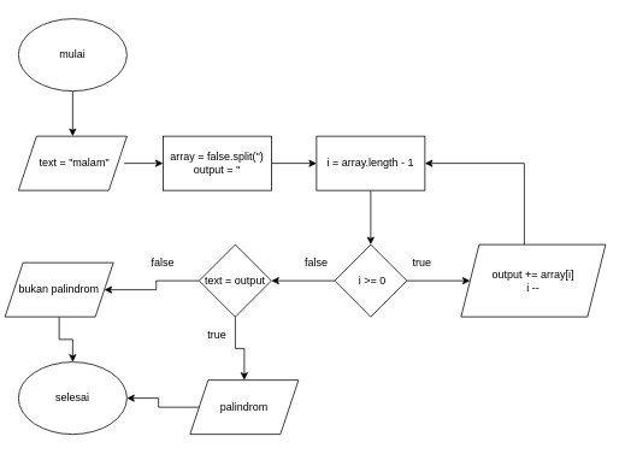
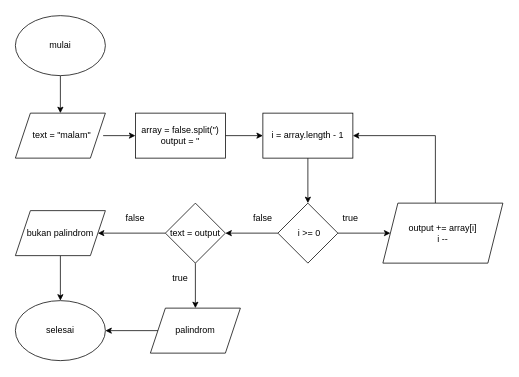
  <mxCell id="0" />
  <mxCell id="1" parent="0" />
  <mxCell id="2" value="" style="edgeStyle=orthogonalEdgeStyle;rounded=0;orthogonalLoop=1;jettySize=auto;html=1;" edge="1" parent="1" source="3" target="4"><mxGeometry relative="1" as="geometry" /></mxCell>
  <mxCell id="3" value="mulai" style="ellipse;whiteSpace=wrap;html=1;" vertex="1" parent="1"><mxGeometry x="20" y="20" width="120" height="80" as="geometry" /></mxCell>
  <mxCell id="4" value="" style="shape=parallelogram;perimeter=parallelogramPerimeter;whiteSpace=wrap;html=1;fixedSize=1;" vertex="1" parent="1"><mxGeometry x="20" y="150" width="120" height="60" as="geometry" /></mxCell>
  <mxCell id="5" value="" style="edgeStyle=orthogonalEdgeStyle;rounded=0;orthogonalLoop=1;jettySize=auto;html=1;" edge="1" parent="1" source="6" target="8"><mxGeometry relative="1" as="geometry" /></mxCell>
  <mxCell id="6" value="" style="rounded=0;whiteSpace=wrap;html=1;" vertex="1" parent="1"><mxGeometry x="350" y="150" width="120" height="60" as="geometry" /></mxCell>
  <mxCell id="7" value="" style="edgeStyle=orthogonalEdgeStyle;rounded=0;orthogonalLoop=1;jettySize=auto;html=1;" edge="1" parent="1" source="8" target="26"><mxGeometry relative="1" as="geometry" /></mxCell>
  <mxCell id="8" value="" style="rhombus;whiteSpace=wrap;html=1;" vertex="1" parent="1"><mxGeometry x="370" y="270" width="80" height="80" as="geometry" /></mxCell>
  <mxCell id="9" value="" style="edgeStyle=orthogonalEdgeStyle;rounded=0;orthogonalLoop=1;jettySize=auto;html=1;" edge="1" parent="1" source="10" target="29"><mxGeometry relative="1" as="geometry" /></mxCell>
  <mxCell id="10" value="text = &quot;malam&quot;" style="text;html=1;strokeColor=none;fillColor=none;align=center;verticalAlign=middle;whiteSpace=wrap;rounded=0;" vertex="1" parent="1"><mxGeometry x="27" y="170" width="110" height="20" as="geometry" /></mxCell>
  <mxCell id="11" value="i = array.length - 1" style="text;html=1;strokeColor=none;fillColor=none;align=center;verticalAlign=middle;whiteSpace=wrap;rounded=0;" vertex="1" parent="1"><mxGeometry x="350" y="170" width="120" height="20" as="geometry" /></mxCell>
  <mxCell id="12" value="i &amp;gt;= 0" style="text;html=1;strokeColor=none;fillColor=none;align=center;verticalAlign=middle;whiteSpace=wrap;rounded=0;" vertex="1" parent="1"><mxGeometry x="392" y="300" width="40" height="20" as="geometry" /></mxCell>
  <mxCell id="13" value="" style="edgeStyle=orthogonalEdgeStyle;rounded=0;orthogonalLoop=1;jettySize=auto;html=1;" edge="1" parent="1" source="15" target="17"><mxGeometry relative="1" as="geometry" /></mxCell>
  <mxCell id="14" value="" style="edgeStyle=orthogonalEdgeStyle;rounded=0;orthogonalLoop=1;jettySize=auto;html=1;" edge="1" parent="1" source="15" target="19"><mxGeometry relative="1" as="geometry" /></mxCell>
  <mxCell id="15" value="text = output" style="rhombus;whiteSpace=wrap;html=1;" vertex="1" parent="1"><mxGeometry x="220" y="270" width="80" height="80" as="geometry" /></mxCell>
  <mxCell id="16" value="" style="edgeStyle=orthogonalEdgeStyle;rounded=0;orthogonalLoop=1;jettySize=auto;html=1;" edge="1" parent="1" source="17" target="20"><mxGeometry relative="1" as="geometry" /></mxCell>
- <mxCell id="17" value="palindrom" style="shape=parallelogram;perimeter=parallelogramPerimeter;whiteSpace=wrap;html=1;fixedSize=1;" vertex="1" parent="1"><mxGeometry x="210" y="420" width="120" height="60" as="geometry" /></mxCell>
+ <mxCell id="17" value="palindrom" style="shape=parallelogram;perimeter=parallelogramPerimeter;whiteSpace=wrap;html=1;fixedSize=1;" vertex="1" parent="1"><mxGeometry x="200" y="410" width="120" height="60" as="geometry" /></mxCell>
  <mxCell id="18" value="" style="edgeStyle=orthogonalEdgeStyle;rounded=0;orthogonalLoop=1;jettySize=auto;html=1;" edge="1" parent="1" source="19" target="20"><mxGeometry relative="1" as="geometry" /></mxCell>
- <mxCell id="19" value="bukan palindrom" style="shape=parallelogram;perimeter=parallelogramPerimeter;whiteSpace=wrap;html=1;fixedSize=1;" vertex="1" parent="1"><mxGeometry x="5" y="290" width="120" height="60" as="geometry" /></mxCell>
+ <mxCell id="19" value="bukan palindrom" style="shape=parallelogram;perimeter=parallelogramPerimeter;whiteSpace=wrap;html=1;fixedSize=1;" vertex="1" parent="1"><mxGeometry x="20" y="280" width="120" height="60" as="geometry" /></mxCell>
  <mxCell id="20" value="selesai" style="ellipse;whiteSpace=wrap;html=1;" vertex="1" parent="1"><mxGeometry x="20" y="400" width="120" height="80" as="geometry" /></mxCell>
  <mxCell id="21" value="true" style="text;html=1;strokeColor=none;fillColor=none;align=center;verticalAlign=middle;whiteSpace=wrap;rounded=0;" vertex="1" parent="1"><mxGeometry x="220" y="360" width="40" height="20" as="geometry" /></mxCell>
  <mxCell id="22" value="false" style="text;html=1;strokeColor=none;fillColor=none;align=center;verticalAlign=middle;whiteSpace=wrap;rounded=0;" vertex="1" parent="1"><mxGeometry x="160" y="280" width="40" height="20" as="geometry" /></mxCell>
  <mxCell id="23" value="false" style="text;html=1;strokeColor=none;fillColor=none;align=center;verticalAlign=middle;whiteSpace=wrap;rounded=0;" vertex="1" parent="1"><mxGeometry x="330" y="280" width="40" height="20" as="geometry" /></mxCell>
  <mxCell id="24" value="true" style="text;html=1;strokeColor=none;fillColor=none;align=center;verticalAlign=middle;whiteSpace=wrap;rounded=0;" vertex="1" parent="1"><mxGeometry x="447" y="280" width="40" height="20" as="geometry" /></mxCell>
  <mxCell id="25" style="edgeStyle=orthogonalEdgeStyle;rounded=0;orthogonalLoop=1;jettySize=auto;html=1;" edge="1" parent="1" source="26"><mxGeometry relative="1" as="geometry"><mxPoint x="470" y="180" as="targetPoint" /><Array as="points"><mxPoint x="580" y="180" /></Array></mxGeometry></mxCell>
  <mxCell id="26" value="output += array[i]&lt;br&gt;i --" style="shape=parallelogram;perimeter=parallelogramPerimeter;whiteSpace=wrap;html=1;fixedSize=1;" vertex="1" parent="1"><mxGeometry x="510" y="270" width="160" height="80" as="geometry" /></mxCell>
  <mxCell id="27" value="" style="edgeStyle=orthogonalEdgeStyle;rounded=0;orthogonalLoop=1;jettySize=auto;html=1;exitX=0;exitY=0.5;exitDx=0;exitDy=0;" edge="1" parent="1" source="8" target="15"><mxGeometry relative="1" as="geometry"><mxPoint x="260" y="340" as="sourcePoint" /></mxGeometry></mxCell>
  <mxCell id="28" value="" style="edgeStyle=orthogonalEdgeStyle;rounded=0;orthogonalLoop=1;jettySize=auto;html=1;" edge="1" parent="1" source="29" target="11"><mxGeometry relative="1" as="geometry" /></mxCell>
  <mxCell id="29" value="array = false.split('')&lt;br&gt;output = ''" style="rounded=0;whiteSpace=wrap;html=1;" vertex="1" parent="1"><mxGeometry x="180" y="150" width="120" height="60" as="geometry" /></mxCell>
